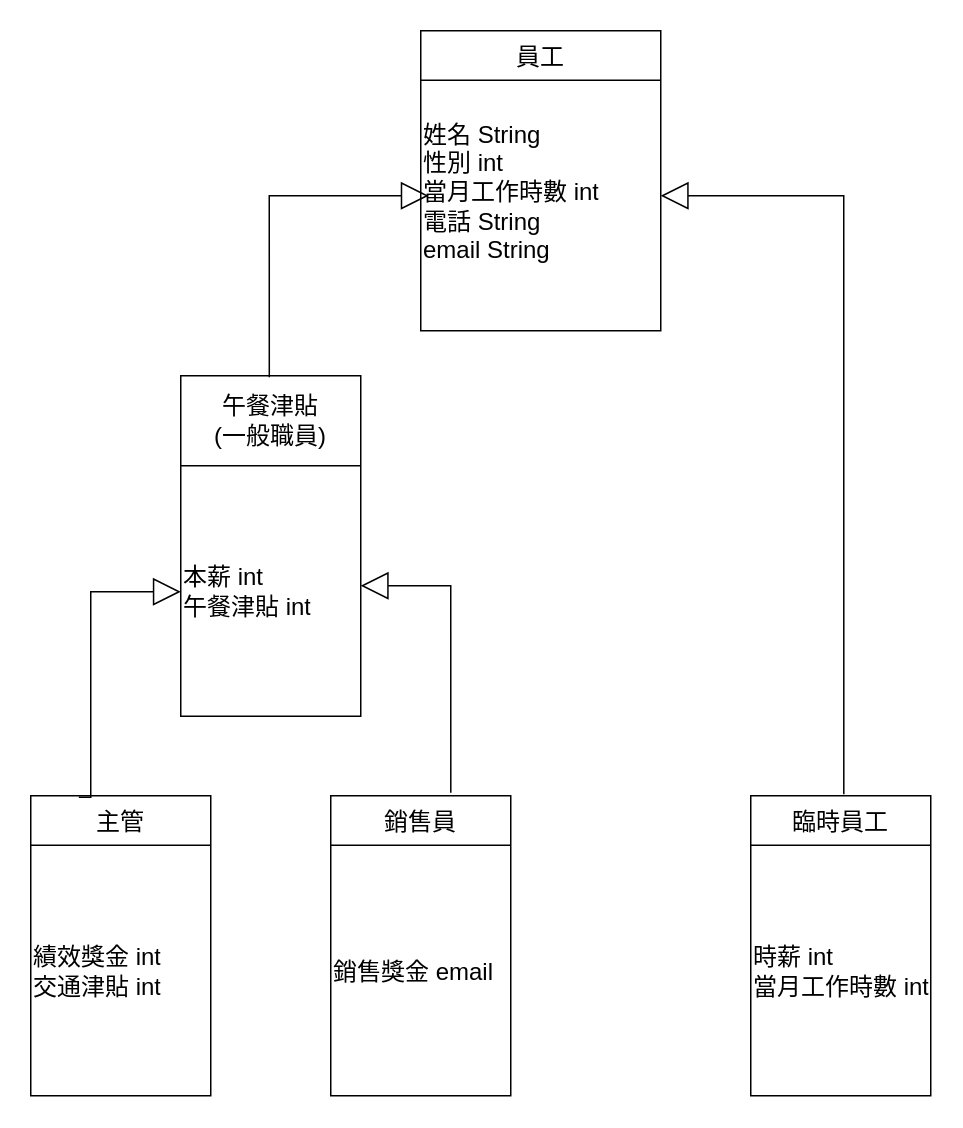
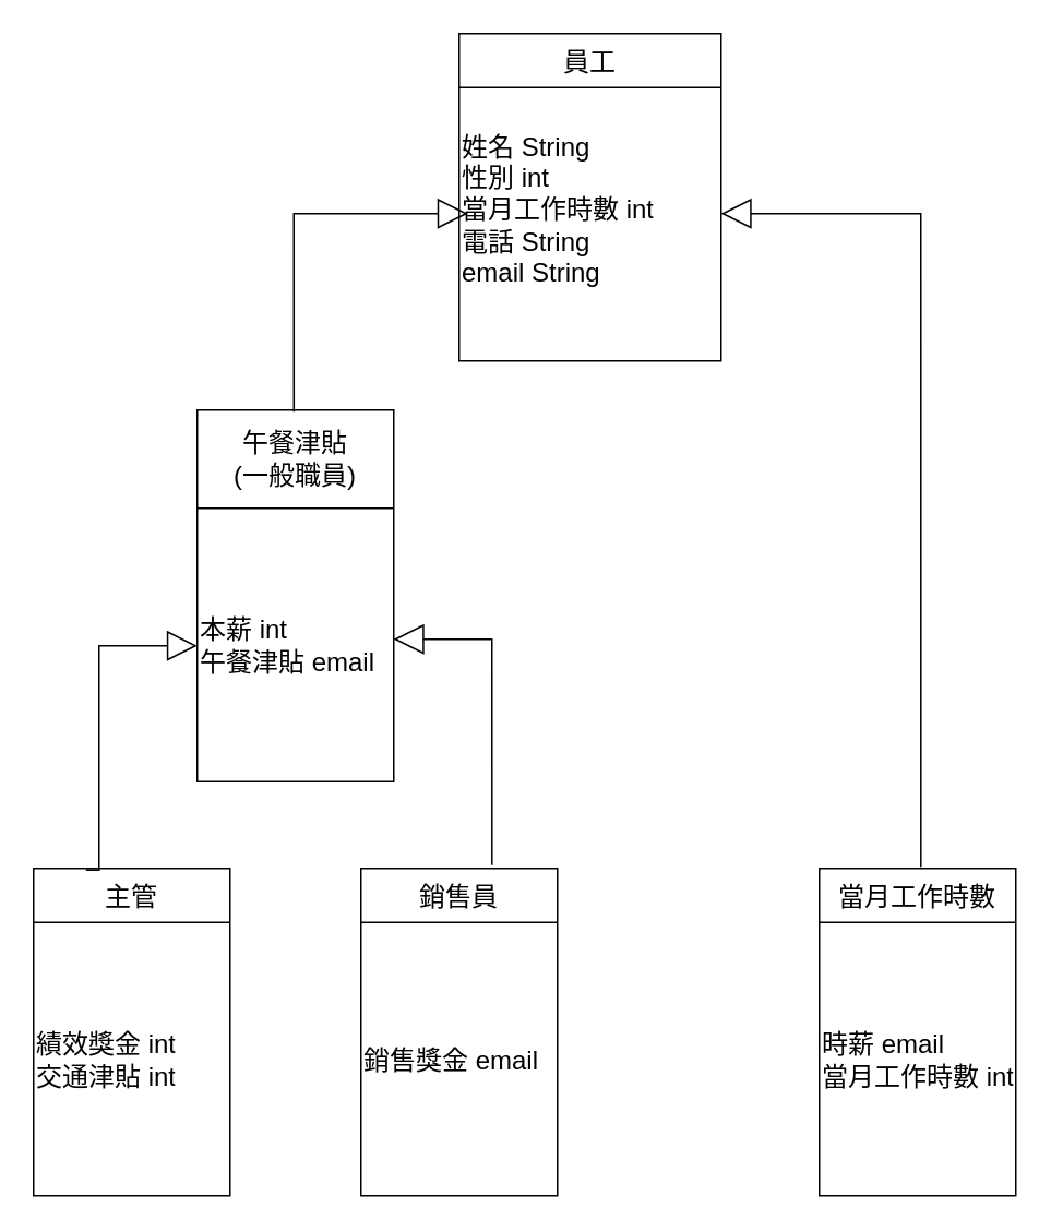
  <mxCell id="0" />
  <mxCell id="1" parent="0" />
  <mxCell id="2" value="" style="shape=table;startSize=0;container=1;collapsible=0;childLayout=tableLayout;fontStyle=1;fontSize=16;" vertex="1" parent="1"><mxGeometry x="20" y="530" width="120" height="200" as="geometry" /></mxCell>
  <mxCell id="3" value="" style="shape=tableRow;horizontal=0;startSize=0;swimlaneHead=0;swimlaneBody=0;strokeColor=inherit;top=0;left=0;bottom=0;right=0;collapsible=0;dropTarget=0;fillColor=none;points=[[0,0.5],[1,0.5]];portConstraint=eastwest;fontSize=16;" vertex="1" parent="2"><mxGeometry width="120" height="33" as="geometry" /></mxCell>
  <mxCell id="4" value="主管" style="shape=partialRectangle;html=1;whiteSpace=wrap;connectable=0;strokeColor=inherit;overflow=hidden;fillColor=none;top=0;left=0;bottom=0;right=0;pointerEvents=1;fontSize=16;" vertex="1" parent="3"><mxGeometry width="120" height="33" as="geometry"><mxRectangle width="120" height="33" as="alternateBounds" /></mxGeometry></mxCell>
  <mxCell id="5" value="" style="shape=tableRow;horizontal=0;startSize=0;swimlaneHead=0;swimlaneBody=0;strokeColor=inherit;top=0;left=0;bottom=0;right=0;collapsible=0;dropTarget=0;fillColor=none;points=[[0,0.5],[1,0.5]];portConstraint=eastwest;fontSize=16;" vertex="1" parent="2"><mxGeometry y="33" width="120" height="167" as="geometry" /></mxCell>
  <mxCell id="6" value="&lt;div style=&quot;font-size: 16px;&quot;&gt;績效獎金 int&lt;/div&gt;&lt;div style=&quot;font-size: 16px;&quot;&gt;交通津貼 int&lt;/div&gt;" style="shape=partialRectangle;html=1;whiteSpace=wrap;connectable=0;strokeColor=inherit;overflow=hidden;fillColor=none;top=0;left=0;bottom=0;right=0;pointerEvents=1;align=left;fontSize=16;" vertex="1" parent="5"><mxGeometry width="120" height="167" as="geometry"><mxRectangle width="120" height="167" as="alternateBounds" /></mxGeometry></mxCell>
  <mxCell id="7" value="" style="shape=table;startSize=0;container=1;collapsible=0;childLayout=tableLayout;fontStyle=1;fontSize=16;" vertex="1" parent="1"><mxGeometry x="220" y="530" width="120" height="200" as="geometry" /></mxCell>
  <mxCell id="8" value="" style="shape=tableRow;horizontal=0;startSize=0;swimlaneHead=0;swimlaneBody=0;strokeColor=inherit;top=0;left=0;bottom=0;right=0;collapsible=0;dropTarget=0;fillColor=none;points=[[0,0.5],[1,0.5]];portConstraint=eastwest;fontSize=16;" vertex="1" parent="7"><mxGeometry width="120" height="33" as="geometry" /></mxCell>
  <mxCell id="9" value="銷售員" style="shape=partialRectangle;html=1;whiteSpace=wrap;connectable=0;strokeColor=inherit;overflow=hidden;fillColor=none;top=0;left=0;bottom=0;right=0;pointerEvents=1;fontSize=16;" vertex="1" parent="8"><mxGeometry width="120" height="33" as="geometry"><mxRectangle width="120" height="33" as="alternateBounds" /></mxGeometry></mxCell>
  <mxCell id="10" value="" style="shape=tableRow;horizontal=0;startSize=0;swimlaneHead=0;swimlaneBody=0;strokeColor=inherit;top=0;left=0;bottom=0;right=0;collapsible=0;dropTarget=0;fillColor=none;points=[[0,0.5],[1,0.5]];portConstraint=eastwest;fontSize=16;" vertex="1" parent="7"><mxGeometry y="33" width="120" height="167" as="geometry" /></mxCell>
  <mxCell id="11" value="&lt;div style=&quot;font-size: 16px;&quot;&gt;銷售獎金 email&lt;/div&gt;" style="shape=partialRectangle;html=1;whiteSpace=wrap;connectable=0;strokeColor=inherit;overflow=hidden;fillColor=none;top=0;left=0;bottom=0;right=0;pointerEvents=1;align=left;fontSize=16;" vertex="1" parent="10"><mxGeometry width="120" height="167" as="geometry"><mxRectangle width="120" height="167" as="alternateBounds" /></mxGeometry></mxCell>
  <mxCell id="12" value="" style="shape=table;startSize=0;container=1;collapsible=0;childLayout=tableLayout;fontStyle=1;fontSize=16;" vertex="1" parent="1"><mxGeometry x="500" y="530" width="120" height="200" as="geometry" /></mxCell>
  <mxCell id="13" value="" style="shape=tableRow;horizontal=0;startSize=0;swimlaneHead=0;swimlaneBody=0;strokeColor=inherit;top=0;left=0;bottom=0;right=0;collapsible=0;dropTarget=0;fillColor=none;points=[[0,0.5],[1,0.5]];portConstraint=eastwest;fontSize=16;" vertex="1" parent="12"><mxGeometry width="120" height="33" as="geometry" /></mxCell>
- <mxCell id="14" value="臨時員工" style="shape=partialRectangle;html=1;whiteSpace=wrap;connectable=0;strokeColor=inherit;overflow=hidden;fillColor=none;top=0;left=0;bottom=0;right=0;pointerEvents=1;fontSize=16;" vertex="1" parent="13"><mxGeometry width="120" height="33" as="geometry"><mxRectangle width="120" height="33" as="alternateBounds" /></mxGeometry></mxCell>
+ <mxCell id="14" value="當月工作時數" style="shape=partialRectangle;html=1;whiteSpace=wrap;connectable=0;strokeColor=inherit;overflow=hidden;fillColor=none;top=0;left=0;bottom=0;right=0;pointerEvents=1;fontSize=16;" vertex="1" parent="13"><mxGeometry width="120" height="33" as="geometry"><mxRectangle width="120" height="33" as="alternateBounds" /></mxGeometry></mxCell>
  <mxCell id="15" value="" style="shape=tableRow;horizontal=0;startSize=0;swimlaneHead=0;swimlaneBody=0;strokeColor=inherit;top=0;left=0;bottom=0;right=0;collapsible=0;dropTarget=0;fillColor=none;points=[[0,0.5],[1,0.5]];portConstraint=eastwest;fontSize=16;" vertex="1" parent="12"><mxGeometry y="33" width="120" height="167" as="geometry" /></mxCell>
- <mxCell id="16" value="&lt;div style=&quot;font-size: 16px;&quot;&gt;時薪 int&lt;/div&gt;&lt;div style=&quot;font-size: 16px;&quot;&gt;當月工作時數 int&lt;/div&gt;" style="shape=partialRectangle;html=1;whiteSpace=wrap;connectable=0;strokeColor=inherit;overflow=hidden;fillColor=none;top=0;left=0;bottom=0;right=0;pointerEvents=1;align=left;fontSize=16;" vertex="1" parent="15"><mxGeometry width="120" height="167" as="geometry"><mxRectangle width="120" height="167" as="alternateBounds" /></mxGeometry></mxCell>
+ <mxCell id="16" value="&lt;div style=&quot;font-size: 16px;&quot;&gt;時薪 email&lt;/div&gt;&lt;div style=&quot;font-size: 16px;&quot;&gt;當月工作時數 int&lt;/div&gt;" style="shape=partialRectangle;html=1;whiteSpace=wrap;connectable=0;strokeColor=inherit;overflow=hidden;fillColor=none;top=0;left=0;bottom=0;right=0;pointerEvents=1;align=left;fontSize=16;" vertex="1" parent="15"><mxGeometry width="120" height="167" as="geometry"><mxRectangle width="120" height="167" as="alternateBounds" /></mxGeometry></mxCell>
  <mxCell id="17" value="" style="shape=table;startSize=0;container=1;collapsible=0;childLayout=tableLayout;fontStyle=1;fontSize=16;" vertex="1" parent="1"><mxGeometry x="120" y="250" width="120" height="227" as="geometry" /></mxCell>
  <mxCell id="18" value="" style="shape=tableRow;horizontal=0;startSize=0;swimlaneHead=0;swimlaneBody=0;strokeColor=inherit;top=0;left=0;bottom=0;right=0;collapsible=0;dropTarget=0;fillColor=none;points=[[0,0.5],[1,0.5]];portConstraint=eastwest;fontSize=16;" vertex="1" parent="17"><mxGeometry width="120" height="60" as="geometry" /></mxCell>
  <mxCell id="19" value="午餐津貼&lt;div style=&quot;font-size: 16px;&quot;&gt;(一般職員)&lt;/div&gt;" style="shape=partialRectangle;html=1;whiteSpace=wrap;connectable=0;strokeColor=inherit;overflow=hidden;fillColor=none;top=0;left=0;bottom=0;right=0;pointerEvents=1;fontSize=16;" vertex="1" parent="18"><mxGeometry width="120" height="60" as="geometry"><mxRectangle width="120" height="60" as="alternateBounds" /></mxGeometry></mxCell>
  <mxCell id="20" value="" style="shape=tableRow;horizontal=0;startSize=0;swimlaneHead=0;swimlaneBody=0;strokeColor=inherit;top=0;left=0;bottom=0;right=0;collapsible=0;dropTarget=0;fillColor=none;points=[[0,0.5],[1,0.5]];portConstraint=eastwest;fontSize=16;" vertex="1" parent="17"><mxGeometry y="60" width="120" height="167" as="geometry" /></mxCell>
- <mxCell id="21" value="&lt;div style=&quot;font-size: 16px;&quot;&gt;本薪 int&lt;/div&gt;&lt;div style=&quot;font-size: 16px;&quot;&gt;午餐津貼 int&lt;/div&gt;" style="shape=partialRectangle;html=1;whiteSpace=wrap;connectable=0;strokeColor=inherit;overflow=hidden;fillColor=none;top=0;left=0;bottom=0;right=0;pointerEvents=1;align=left;fontSize=16;" vertex="1" parent="20"><mxGeometry width="120" height="167" as="geometry"><mxRectangle width="120" height="167" as="alternateBounds" /></mxGeometry></mxCell>
+ <mxCell id="21" value="&lt;div style=&quot;font-size: 16px;&quot;&gt;本薪 int&lt;/div&gt;&lt;div style=&quot;font-size: 16px;&quot;&gt;午餐津貼 email&lt;/div&gt;" style="shape=partialRectangle;html=1;whiteSpace=wrap;connectable=0;strokeColor=inherit;overflow=hidden;fillColor=none;top=0;left=0;bottom=0;right=0;pointerEvents=1;align=left;fontSize=16;" vertex="1" parent="20"><mxGeometry width="120" height="167" as="geometry"><mxRectangle width="120" height="167" as="alternateBounds" /></mxGeometry></mxCell>
  <mxCell id="22" value="" style="shape=table;startSize=0;container=1;collapsible=0;childLayout=tableLayout;fontStyle=1;fontSize=16;" vertex="1" parent="1"><mxGeometry x="280" y="20" width="160" height="200" as="geometry" /></mxCell>
  <mxCell id="23" value="" style="shape=tableRow;horizontal=0;startSize=0;swimlaneHead=0;swimlaneBody=0;strokeColor=inherit;top=0;left=0;bottom=0;right=0;collapsible=0;dropTarget=0;fillColor=none;points=[[0,0.5],[1,0.5]];portConstraint=eastwest;fontSize=16;" vertex="1" parent="22"><mxGeometry width="160" height="33" as="geometry" /></mxCell>
  <mxCell id="24" value="員工" style="shape=partialRectangle;html=1;whiteSpace=wrap;connectable=0;strokeColor=inherit;overflow=hidden;fillColor=none;top=0;left=0;bottom=0;right=0;pointerEvents=1;fontSize=16;" vertex="1" parent="23"><mxGeometry width="160" height="33" as="geometry"><mxRectangle width="160" height="33" as="alternateBounds" /></mxGeometry></mxCell>
  <mxCell id="25" value="" style="shape=tableRow;horizontal=0;startSize=0;swimlaneHead=0;swimlaneBody=0;strokeColor=inherit;top=0;left=0;bottom=0;right=0;collapsible=0;dropTarget=0;fillColor=none;points=[[0,0.5],[1,0.5]];portConstraint=eastwest;fontSize=16;" vertex="1" parent="22"><mxGeometry y="33" width="160" height="167" as="geometry" /></mxCell>
  <mxCell id="26" value="&lt;span style=&quot;font-size: 16px;&quot;&gt;姓名 String&lt;/span&gt;&lt;div style=&quot;font-size: 16px;&quot;&gt;性別 int&lt;/div&gt;&lt;div style=&quot;font-size: 16px;&quot;&gt;當月工作時數 int&lt;/div&gt;&lt;div style=&quot;font-size: 16px;&quot;&gt;電話 String&lt;/div&gt;&lt;div style=&quot;font-size: 16px;&quot;&gt;email String&lt;/div&gt;&lt;div style=&quot;font-size: 16px;&quot;&gt;&lt;br style=&quot;font-size: 16px;&quot;&gt;&lt;/div&gt;" style="shape=partialRectangle;html=1;whiteSpace=wrap;connectable=0;strokeColor=inherit;overflow=hidden;fillColor=none;top=0;left=0;bottom=0;right=0;pointerEvents=1;align=left;fontSize=16;" vertex="1" parent="25"><mxGeometry width="160" height="167" as="geometry"><mxRectangle width="160" height="167" as="alternateBounds" /></mxGeometry></mxCell>
  <mxCell id="27" style="edgeStyle=orthogonalEdgeStyle;rounded=0;orthogonalLoop=1;jettySize=auto;html=1;exitX=0.267;exitY=0.03;exitDx=0;exitDy=0;exitPerimeter=0;endArrow=block;endFill=0;endSize=16;fontSize=16;" edge="1" parent="1" source="3" target="20"><mxGeometry relative="1" as="geometry"><Array as="points"><mxPoint x="60" y="531" /><mxPoint x="60" y="394" /></Array></mxGeometry></mxCell>
  <mxCell id="28" style="edgeStyle=orthogonalEdgeStyle;rounded=0;orthogonalLoop=1;jettySize=auto;html=1;entryX=1;entryY=0.5;entryDx=0;entryDy=0;exitX=0.667;exitY=-0.061;exitDx=0;exitDy=0;exitPerimeter=0;endArrow=block;endFill=0;endSize=16;fontSize=16;" edge="1" parent="1" source="8"><mxGeometry relative="1" as="geometry"><mxPoint x="292" y="524.487" as="sourcePoint" /><mxPoint x="240" y="390" as="targetPoint" /><Array as="points"><mxPoint x="300" y="390" /></Array></mxGeometry></mxCell>
  <mxCell id="29" style="edgeStyle=orthogonalEdgeStyle;rounded=0;orthogonalLoop=1;jettySize=auto;html=1;entryX=0.033;entryY=0.461;entryDx=0;entryDy=0;entryPerimeter=0;endArrow=block;endFill=0;exitX=0.492;exitY=0.017;exitDx=0;exitDy=0;exitPerimeter=0;endSize=16;fontSize=16;" edge="1" parent="1" source="18" target="25"><mxGeometry relative="1" as="geometry"><mxPoint x="180" y="240" as="sourcePoint" /></mxGeometry></mxCell>
  <mxCell id="30" style="edgeStyle=orthogonalEdgeStyle;rounded=0;orthogonalLoop=1;jettySize=auto;html=1;exitX=0.517;exitY=-0.03;exitDx=0;exitDy=0;exitPerimeter=0;endArrow=block;endFill=0;endSize=16;fontSize=16;" edge="1" parent="1" source="13" target="25"><mxGeometry relative="1" as="geometry"><Array as="points"><mxPoint x="562" y="130" /></Array></mxGeometry></mxCell>
